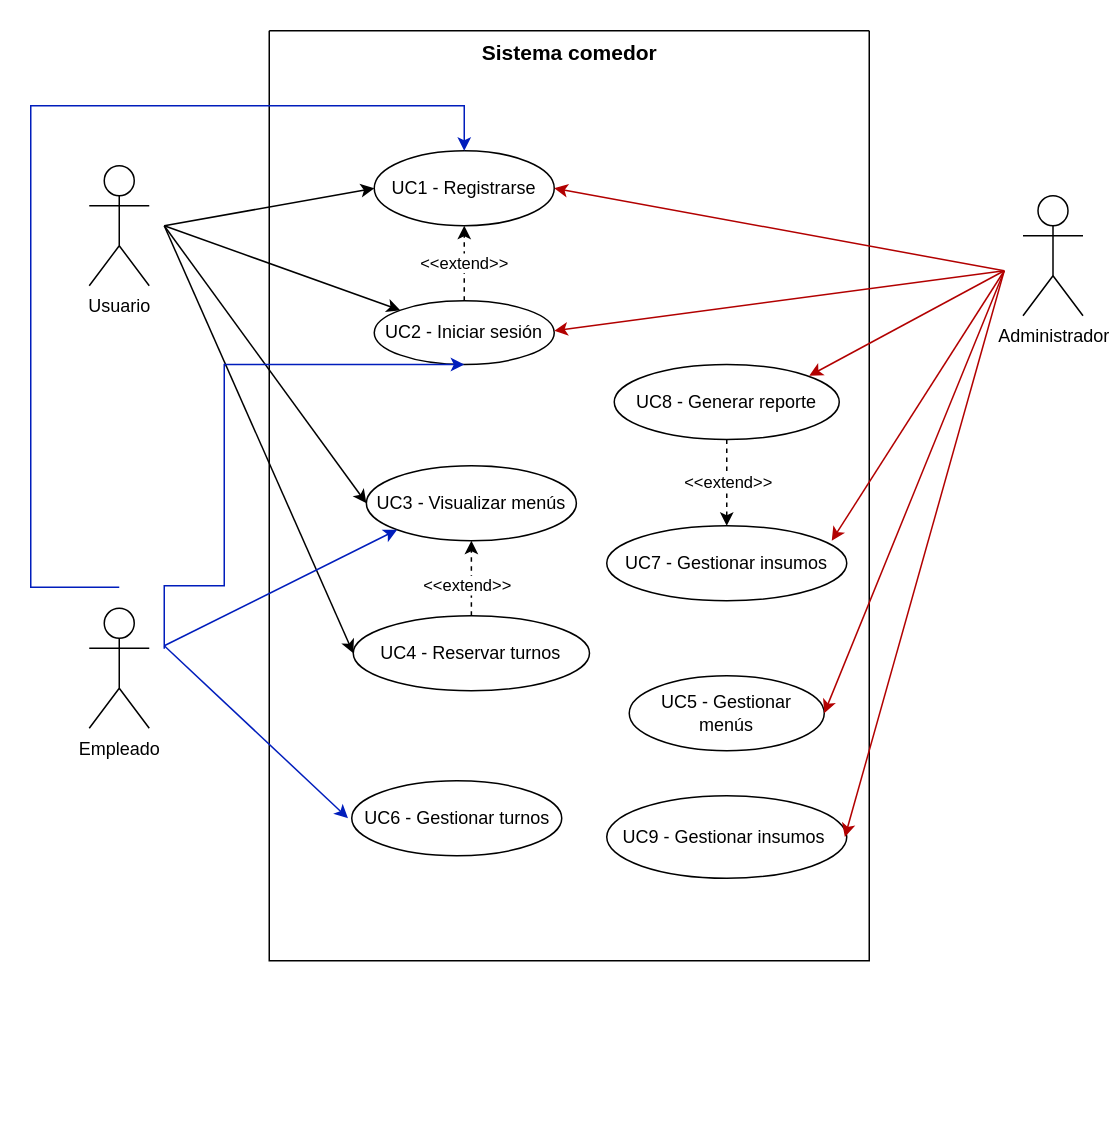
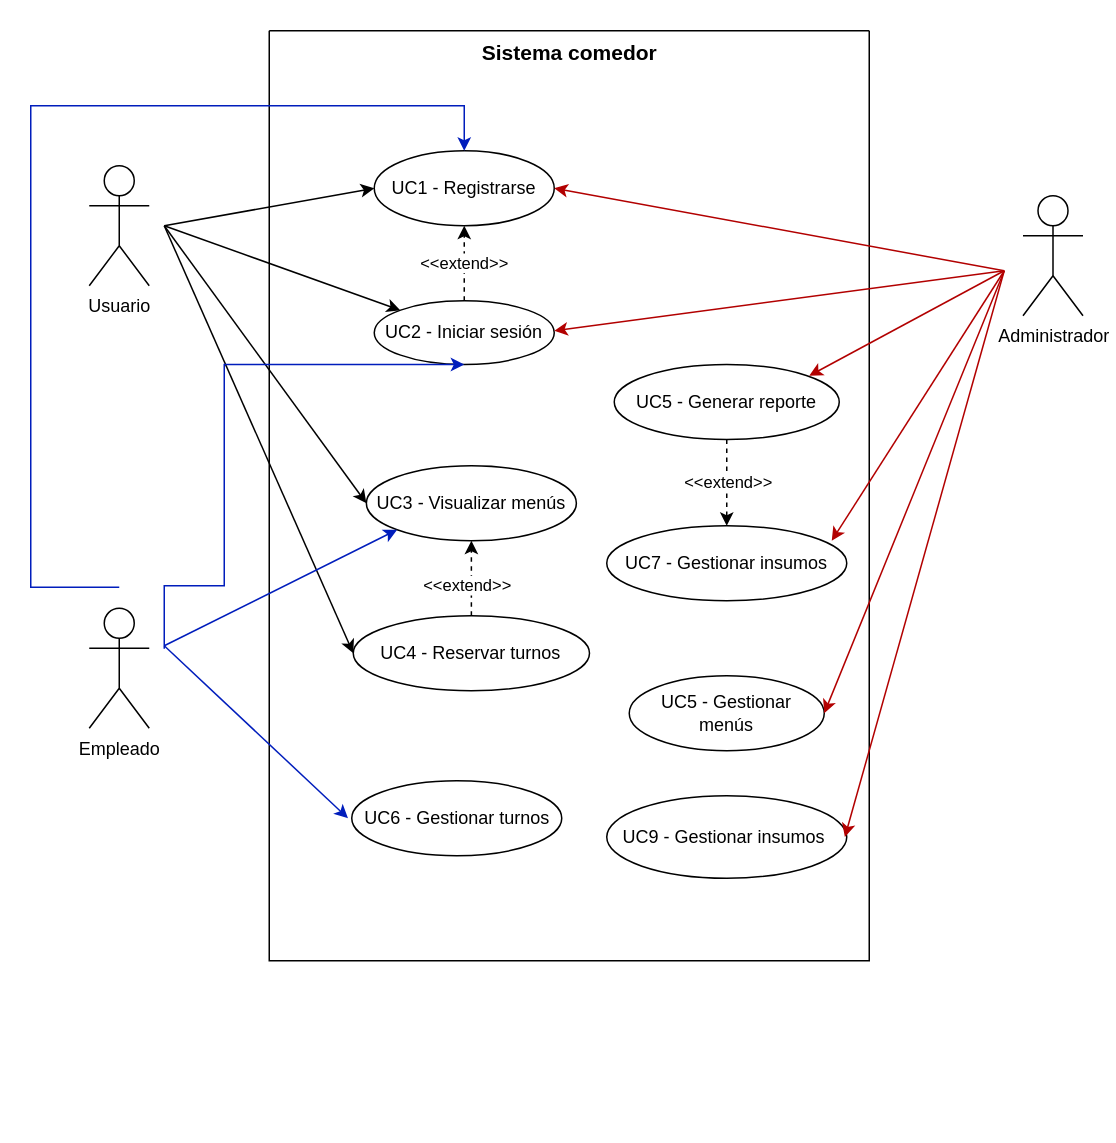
  <mxCell id="0" />
  <mxCell id="1" parent="0" />
  <mxCell id="2" style="rounded=0;orthogonalLoop=1;jettySize=auto;html=1;entryX=0;entryY=0.5;entryDx=0;entryDy=0;" parent="1" target="10" edge="1"><mxGeometry relative="1" as="geometry"><mxPoint x="109" y="150" as="sourcePoint" /></mxGeometry></mxCell>
  <mxCell id="3" value="Usuario" style="shape=umlActor;verticalLabelPosition=bottom;verticalAlign=top;html=1;outlineConnect=0;" parent="1" vertex="1"><mxGeometry x="59" y="110" width="40" height="80" as="geometry" /></mxCell>
  <mxCell id="4" value="Empleado" style="shape=umlActor;verticalLabelPosition=bottom;verticalAlign=top;html=1;outlineConnect=0;" parent="1" vertex="1"><mxGeometry x="59" y="405" width="40" height="80" as="geometry" /></mxCell>
  <mxCell id="5" value="Administrador" style="shape=umlActor;verticalLabelPosition=bottom;verticalAlign=top;html=1;outlineConnect=0;" parent="1" vertex="1"><mxGeometry x="681.5" y="130" width="40" height="80" as="geometry" /></mxCell>
  <mxCell id="6" value="" style="group" parent="1" vertex="1" connectable="0"><mxGeometry x="179" y="20" width="400" height="720" as="geometry" /></mxCell>
  <mxCell id="7" value="" style="swimlane;startSize=0;" parent="6" vertex="1"><mxGeometry width="400" height="620" as="geometry"><mxRectangle x="420" y="60" width="50" height="40" as="alternateBounds" /></mxGeometry></mxCell>
  <mxCell id="8" value="&lt;b&gt;&lt;font style=&quot;font-size: 14px;&quot;&gt;Sistema comedor&lt;/font&gt;&lt;/b&gt;" style="text;html=1;align=center;verticalAlign=middle;resizable=0;points=[];autosize=1;strokeColor=none;fillColor=none;" parent="7" vertex="1"><mxGeometry x="130.001" width="140" height="30" as="geometry" /></mxCell>
  <mxCell id="9" value="" style="group" parent="7" vertex="1" connectable="0"><mxGeometry x="70" y="80" width="120" height="50" as="geometry" /></mxCell>
  <mxCell id="10" value="" style="ellipse;whiteSpace=wrap;html=1;" parent="9" vertex="1"><mxGeometry width="120" height="50" as="geometry" /></mxCell>
  <mxCell id="11" value="UC1 - Registrarse" style="text;html=1;align=center;verticalAlign=middle;whiteSpace=wrap;rounded=0;" parent="9" vertex="1"><mxGeometry x="5" y="10" width="110" height="30" as="geometry" /></mxCell>
  <mxCell id="12" value="" style="group" parent="7" vertex="1" connectable="0"><mxGeometry x="65" y="180" width="130" height="42.5" as="geometry" /></mxCell>
  <mxCell id="13" value="" style="ellipse;whiteSpace=wrap;html=1;" parent="12" vertex="1"><mxGeometry x="5" width="120" height="42.5" as="geometry" /></mxCell>
  <mxCell id="14" value="UC2 - Iniciar sesión" style="text;html=1;align=center;verticalAlign=middle;whiteSpace=wrap;rounded=0;" parent="12" vertex="1"><mxGeometry y="6.25" width="130" height="30" as="geometry" /></mxCell>
  <mxCell id="15" style="edgeStyle=orthogonalEdgeStyle;rounded=0;orthogonalLoop=1;jettySize=auto;html=1;exitX=0.5;exitY=1;exitDx=0;exitDy=0;" parent="12" source="14" target="14" edge="1"><mxGeometry relative="1" as="geometry" /></mxCell>
  <mxCell id="16" value="" style="group" parent="7" vertex="1" connectable="0"><mxGeometry x="64.75" y="290" width="140" height="50" as="geometry" /></mxCell>
  <mxCell id="17" value="" style="ellipse;whiteSpace=wrap;html=1;" parent="16" vertex="1"><mxGeometry width="140" height="50" as="geometry" /></mxCell>
  <mxCell id="18" value="UC3 - Visualizar menús" style="text;html=1;align=center;verticalAlign=middle;whiteSpace=wrap;rounded=0;" parent="16" vertex="1"><mxGeometry y="10" width="140" height="30" as="geometry" /></mxCell>
  <mxCell id="19" value="" style="group" parent="7" vertex="1" connectable="0"><mxGeometry x="56" y="390" width="157.5" height="50" as="geometry" /></mxCell>
  <mxCell id="20" value="" style="ellipse;whiteSpace=wrap;html=1;" parent="19" vertex="1"><mxGeometry width="157.5" height="50" as="geometry" /></mxCell>
  <mxCell id="21" value="UC4 - Reservar turnos" style="text;html=1;align=center;verticalAlign=middle;whiteSpace=wrap;rounded=0;" parent="19" vertex="1"><mxGeometry x="11.25" y="10" width="135" height="30" as="geometry" /></mxCell>
  <mxCell id="22" value="" style="group" parent="7" vertex="1" connectable="0"><mxGeometry x="230" y="222.5" width="150" height="50" as="geometry" /></mxCell>
  <mxCell id="23" value="" style="ellipse;whiteSpace=wrap;html=1;" parent="22" vertex="1"><mxGeometry width="150" height="50" as="geometry" /></mxCell>
- <mxCell id="24" value="UC8 - Generar reporte" style="text;html=1;align=center;verticalAlign=middle;whiteSpace=wrap;rounded=0;" parent="22" vertex="1"><mxGeometry x="10" y="10" width="130" height="30" as="geometry" /></mxCell>
+ <mxCell id="24" value="UC5 - Generar reporte" style="text;html=1;align=center;verticalAlign=middle;whiteSpace=wrap;rounded=0;" parent="22" vertex="1"><mxGeometry x="10" y="10" width="130" height="30" as="geometry" /></mxCell>
  <mxCell id="25" value="" style="group" parent="7" vertex="1" connectable="0"><mxGeometry x="52.5" y="500" width="145" height="50" as="geometry" /></mxCell>
  <mxCell id="26" value="" style="ellipse;whiteSpace=wrap;html=1;" parent="25" vertex="1"><mxGeometry x="2.5" width="140" height="50" as="geometry" /></mxCell>
  <mxCell id="27" value="UC6 - Gestionar turnos" style="text;html=1;align=center;verticalAlign=middle;whiteSpace=wrap;rounded=0;" parent="25" vertex="1"><mxGeometry y="10" width="145" height="30" as="geometry" /></mxCell>
  <mxCell id="28" value="" style="group" parent="7" vertex="1" connectable="0"><mxGeometry x="240" y="430" width="130" height="50" as="geometry" /></mxCell>
  <mxCell id="29" value="" style="ellipse;whiteSpace=wrap;html=1;" parent="28" vertex="1"><mxGeometry width="130" height="50" as="geometry" /></mxCell>
  <mxCell id="30" value="UC5 - Gestionar menús" style="text;html=1;align=center;verticalAlign=middle;whiteSpace=wrap;rounded=0;" parent="28" vertex="1"><mxGeometry x="10" y="10" width="110" height="30" as="geometry" /></mxCell>
  <mxCell id="31" value="" style="group" parent="7" vertex="1" connectable="0"><mxGeometry x="225" y="330" width="160" height="50" as="geometry" /></mxCell>
  <mxCell id="32" value="" style="ellipse;whiteSpace=wrap;html=1;" parent="31" vertex="1"><mxGeometry width="160" height="50" as="geometry" /></mxCell>
  <mxCell id="33" value="UC7 - Gestionar insumos" style="text;html=1;align=center;verticalAlign=middle;whiteSpace=wrap;rounded=0;" parent="31" vertex="1"><mxGeometry x="10" y="10" width="140" height="30" as="geometry" /></mxCell>
  <mxCell id="34" style="rounded=0;orthogonalLoop=1;jettySize=auto;html=1;exitX=0.5;exitY=0;exitDx=0;exitDy=0;entryX=0.5;entryY=1;entryDx=0;entryDy=0;dashed=1;" parent="7" source="13" target="10" edge="1"><mxGeometry relative="1" as="geometry" /></mxCell>
  <mxCell id="35" value="&amp;lt;&amp;lt;extend&amp;gt;&amp;gt;" style="edgeLabel;html=1;align=center;verticalAlign=middle;resizable=0;points=[];" parent="34" vertex="1" connectable="0"><mxGeometry x="0.038" y="1" relative="1" as="geometry"><mxPoint as="offset" /></mxGeometry></mxCell>
  <mxCell id="36" style="edgeStyle=orthogonalEdgeStyle;rounded=0;orthogonalLoop=1;jettySize=auto;html=1;exitX=0.5;exitY=0;exitDx=0;exitDy=0;entryX=0.5;entryY=1;entryDx=0;entryDy=0;dashed=1;" parent="7" source="20" target="17" edge="1"><mxGeometry relative="1" as="geometry" /></mxCell>
  <mxCell id="37" value="&amp;lt;&amp;lt;extend&amp;gt;&amp;gt;" style="edgeLabel;html=1;align=center;verticalAlign=middle;resizable=0;points=[];" parent="36" vertex="1" connectable="0"><mxGeometry x="-0.146" y="3" relative="1" as="geometry"><mxPoint as="offset" /></mxGeometry></mxCell>
  <mxCell id="38" style="rounded=0;orthogonalLoop=1;jettySize=auto;html=1;dashed=1;entryX=0.5;entryY=0;entryDx=0;entryDy=0;exitX=0.5;exitY=1;exitDx=0;exitDy=0;" parent="7" source="23" target="32" edge="1"><mxGeometry relative="1" as="geometry"><mxPoint x="305" y="280" as="sourcePoint" /><mxPoint x="340" y="330" as="targetPoint" /></mxGeometry></mxCell>
  <mxCell id="39" value="&amp;lt;&amp;lt;extend&amp;gt;&amp;gt;" style="edgeLabel;html=1;align=center;verticalAlign=middle;resizable=0;points=[];" parent="38" vertex="1" connectable="0"><mxGeometry x="0.038" y="1" relative="1" as="geometry"><mxPoint x="-1" y="-2" as="offset" /></mxGeometry></mxCell>
  <mxCell id="40" value="" style="group" vertex="1" connectable="0" parent="7"><mxGeometry x="225" y="510" width="160" height="55" as="geometry" /></mxCell>
  <mxCell id="41" value="" style="ellipse;whiteSpace=wrap;html=1;" vertex="1" parent="40"><mxGeometry width="160" height="55" as="geometry" /></mxCell>
  <mxCell id="42" value="UC9 - Gestionar insumos&amp;nbsp;" style="text;html=1;align=center;verticalAlign=middle;whiteSpace=wrap;rounded=0;" vertex="1" parent="40"><mxGeometry x="1.25" y="12.5" width="157.5" height="30" as="geometry" /></mxCell>
  <mxCell id="43" value="" style="endArrow=classic;html=1;rounded=0;entryX=0;entryY=0;entryDx=0;entryDy=0;" parent="1" target="13" edge="1"><mxGeometry width="50" height="50" relative="1" as="geometry"><mxPoint x="109" y="150" as="sourcePoint" /><mxPoint x="239" y="220" as="targetPoint" /></mxGeometry></mxCell>
  <mxCell id="44" value="" style="endArrow=classic;html=1;rounded=0;entryX=0;entryY=0.5;entryDx=0;entryDy=0;" parent="1" target="18" edge="1"><mxGeometry width="50" height="50" relative="1" as="geometry"><mxPoint x="109" y="150" as="sourcePoint" /><mxPoint x="499" y="260" as="targetPoint" /></mxGeometry></mxCell>
  <mxCell id="45" value="" style="endArrow=classic;html=1;rounded=0;entryX=0;entryY=0.5;entryDx=0;entryDy=0;" parent="1" target="20" edge="1"><mxGeometry width="50" height="50" relative="1" as="geometry"><mxPoint x="109" y="150" as="sourcePoint" /><mxPoint x="309" y="300" as="targetPoint" /></mxGeometry></mxCell>
  <mxCell id="46" value="" style="endArrow=classic;html=1;rounded=0;entryX=0;entryY=1;entryDx=0;entryDy=0;fillColor=#0050ef;strokeColor=#001DBC;" parent="1" target="17" edge="1"><mxGeometry width="50" height="50" relative="1" as="geometry"><mxPoint x="109" y="430" as="sourcePoint" /><mxPoint x="309" y="300" as="targetPoint" /></mxGeometry></mxCell>
  <mxCell id="47" value="" style="endArrow=classic;html=1;rounded=0;entryX=0.5;entryY=1;entryDx=0;entryDy=0;fillColor=#0050ef;strokeColor=#001DBC;edgeStyle=orthogonalEdgeStyle;" parent="1" target="13" edge="1"><mxGeometry width="50" height="50" relative="1" as="geometry"><mxPoint x="109" y="432" as="sourcePoint" /><mxPoint x="309" y="300" as="targetPoint" /><Array as="points"><mxPoint x="109" y="432" /><mxPoint x="109" y="390" /><mxPoint x="149" y="390" /><mxPoint x="149" y="242" /></Array></mxGeometry></mxCell>
  <mxCell id="48" value="" style="endArrow=classic;html=1;rounded=0;edgeStyle=orthogonalEdgeStyle;entryX=0.5;entryY=0;entryDx=0;entryDy=0;fillColor=#0050ef;strokeColor=#001DBC;" parent="1" target="10" edge="1"><mxGeometry width="50" height="50" relative="1" as="geometry"><mxPoint x="79" y="391" as="sourcePoint" /><mxPoint x="19" y="30" as="targetPoint" /><Array as="points"><mxPoint x="79" y="391" /><mxPoint x="20" y="391" /><mxPoint x="20" y="70" /><mxPoint x="309" y="70" /></Array></mxGeometry></mxCell>
  <mxCell id="49" value="" style="endArrow=classic;html=1;rounded=0;fillColor=#e51400;strokeColor=#B20000;" parent="1" edge="1"><mxGeometry width="50" height="50" relative="1" as="geometry"><mxPoint x="669" y="180" as="sourcePoint" /><mxPoint x="369" y="125" as="targetPoint" /></mxGeometry></mxCell>
  <mxCell id="50" value="" style="endArrow=classic;html=1;rounded=0;fillColor=#e51400;strokeColor=#B20000;" parent="1" edge="1"><mxGeometry width="50" height="50" relative="1" as="geometry"><mxPoint x="669" y="180" as="sourcePoint" /><mxPoint x="369" y="220" as="targetPoint" /></mxGeometry></mxCell>
  <mxCell id="51" value="" style="endArrow=classic;html=1;rounded=0;entryX=0.923;entryY=-0.083;entryDx=0;entryDy=0;entryPerimeter=0;fillColor=#e51400;strokeColor=#B20000;" parent="1" target="24" edge="1"><mxGeometry width="50" height="50" relative="1" as="geometry"><mxPoint x="669" y="180" as="sourcePoint" /><mxPoint x="449" y="260" as="targetPoint" /></mxGeometry></mxCell>
  <mxCell id="52" value="" style="endArrow=classic;html=1;rounded=0;entryX=1;entryY=0;entryDx=0;entryDy=0;fillColor=#e51400;strokeColor=#B20000;" parent="1" target="33" edge="1"><mxGeometry width="50" height="50" relative="1" as="geometry"><mxPoint x="669" y="180" as="sourcePoint" /><mxPoint x="449" y="380" as="targetPoint" /></mxGeometry></mxCell>
  <mxCell id="53" value="" style="endArrow=classic;html=1;rounded=0;entryX=1;entryY=0.5;entryDx=0;entryDy=0;fillColor=#e51400;strokeColor=#B20000;" parent="1" target="29" edge="1"><mxGeometry width="50" height="50" relative="1" as="geometry"><mxPoint x="669" y="180" as="sourcePoint" /><mxPoint x="449" y="380" as="targetPoint" /></mxGeometry></mxCell>
  <mxCell id="54" value="" style="endArrow=classic;html=1;rounded=0;entryX=0;entryY=0.5;entryDx=0;entryDy=0;fillColor=#0050ef;strokeColor=#001DBC;" parent="1" target="27" edge="1"><mxGeometry width="50" height="50" relative="1" as="geometry"><mxPoint x="109" y="430" as="sourcePoint" /><mxPoint x="449" y="380" as="targetPoint" /></mxGeometry></mxCell>
  <mxCell id="55" value="" style="endArrow=classic;html=1;rounded=0;entryX=1;entryY=0.5;entryDx=0;entryDy=0;fillColor=#e51400;strokeColor=#B20000;" edge="1" parent="1" target="42"><mxGeometry width="50" height="50" relative="1" as="geometry"><mxPoint x="669" y="180" as="sourcePoint" /><mxPoint x="419" y="320" as="targetPoint" /></mxGeometry></mxCell>
